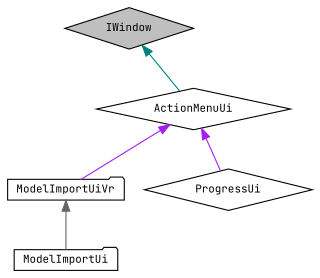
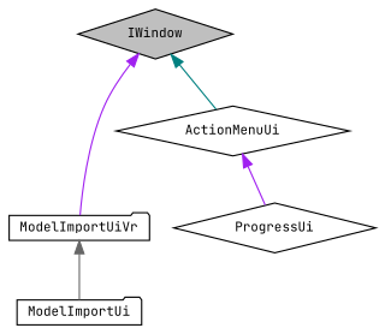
  digraph {
    fontname="JetBrains Mono"
    node [color=black fillcolor=white fontname="JetBrains Mono" fontsize=10 shape=diamond style=filled]
    edge [color=purple dir=back fontname="JetBrains Mono" fontsize=10 labelfontname=Helvetica labelfontsize=10 style=solid]
    n1 [fillcolor=grey75 fontcolor=black height=0.2 label=IWindow width=0.4]
    n2 [height=0.2 label=ActionMenuUi width=0.4]
    n3 [height=0.2 label=ModelImportUiVr shape=folder width=0.4]
    n4 [height=0.2 label=ProgressUi width=0.4]
    n5 [height=0.2 label=ModelImportUi shape=folder width=0.4]
    n1 -> n2 [color=teal]
-   n2 -> n3
+   n1 -> n3
    n2 -> n4
    n3 -> n5 [color=gray40]
  }
